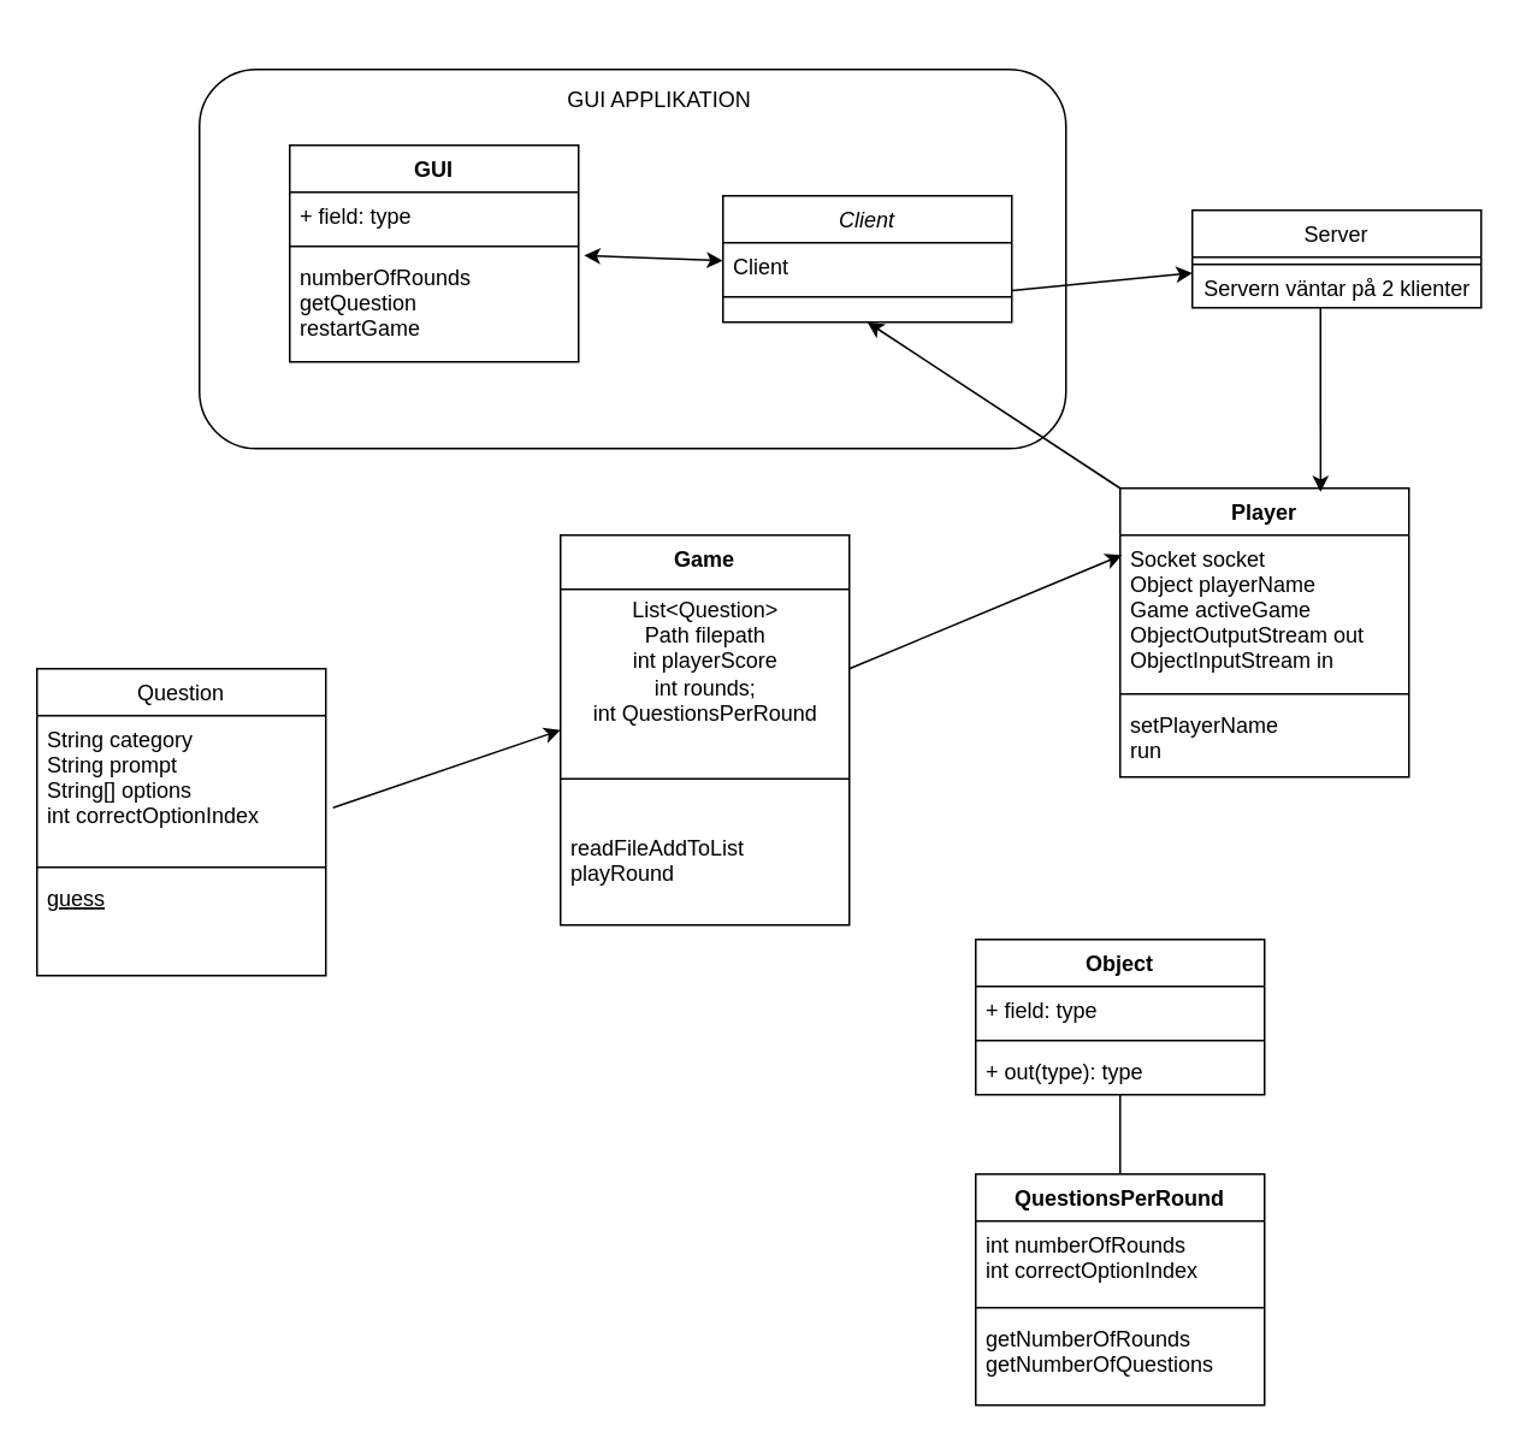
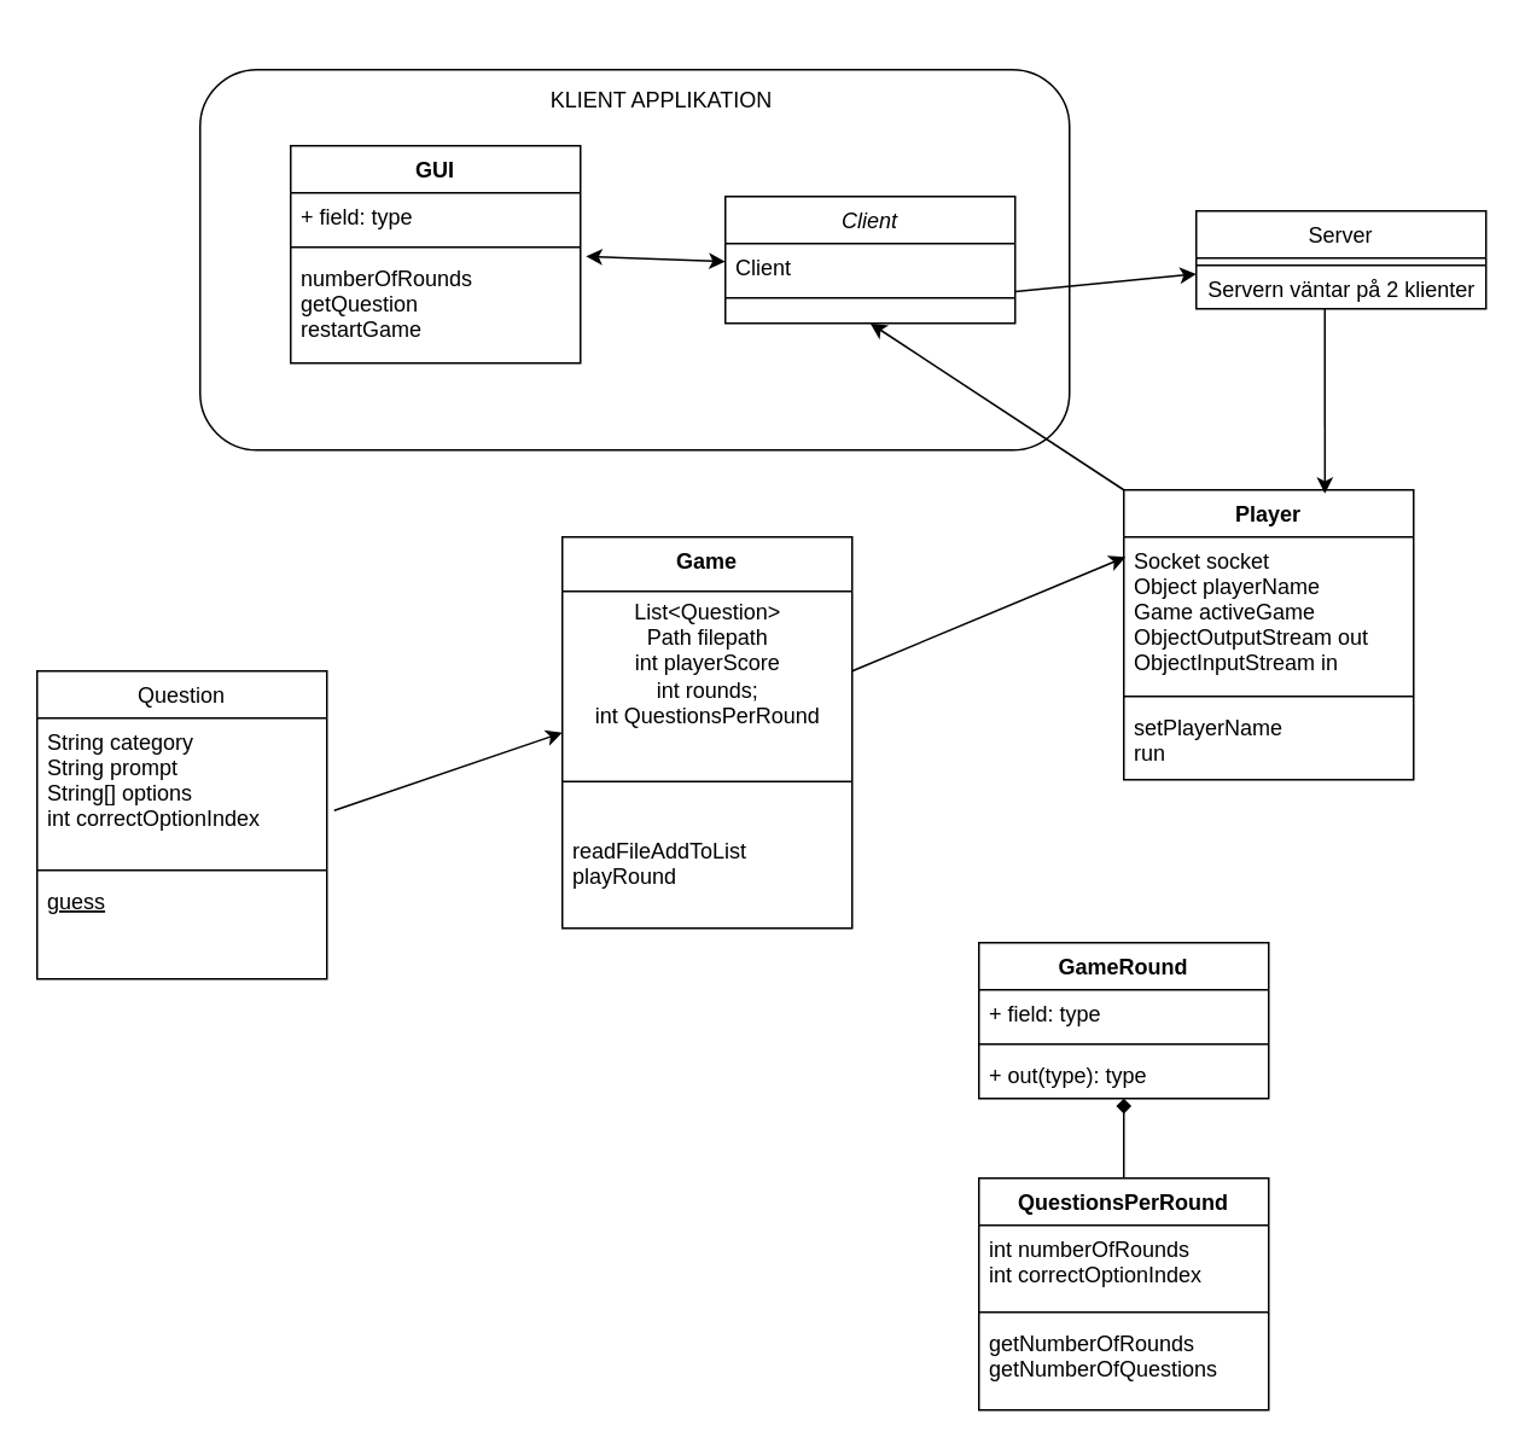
  <mxCell id="0" />
  <mxCell id="1" parent="0" />
  <mxCell id="2" value="" style="rounded=1;whiteSpace=wrap;html=1;" parent="1" vertex="1"><mxGeometry x="110" y="38" width="480" height="210" as="geometry" /></mxCell>
  <mxCell id="3" value="Client&#10;" style="swimlane;fontStyle=2;align=center;verticalAlign=top;childLayout=stackLayout;horizontal=1;startSize=26;horizontalStack=0;resizeParent=1;resizeLast=0;collapsible=1;marginBottom=0;rounded=0;shadow=0;strokeWidth=1;" parent="1" vertex="1"><mxGeometry x="400" y="108" width="160" height="70" as="geometry"><mxRectangle x="230" y="140" width="160" height="26" as="alternateBounds" /></mxGeometry></mxCell>
  <mxCell id="4" value="Client" style="text;align=left;verticalAlign=top;spacingLeft=4;spacingRight=4;overflow=hidden;rotatable=0;points=[[0,0.5],[1,0.5]];portConstraint=eastwest;" parent="3" vertex="1"><mxGeometry y="26" width="160" height="26" as="geometry" /></mxCell>
  <mxCell id="5" value="" style="line;html=1;strokeWidth=1;align=left;verticalAlign=middle;spacingTop=-1;spacingLeft=3;spacingRight=3;rotatable=0;labelPosition=right;points=[];portConstraint=eastwest;" parent="3" vertex="1"><mxGeometry y="52" width="160" height="8" as="geometry" /></mxCell>
  <mxCell id="6" value="Question&#10;" style="swimlane;fontStyle=0;align=center;verticalAlign=top;childLayout=stackLayout;horizontal=1;startSize=26;horizontalStack=0;resizeParent=1;resizeLast=0;collapsible=1;marginBottom=0;rounded=0;shadow=0;strokeWidth=1;" parent="1" vertex="1"><mxGeometry x="20" y="370" width="160" height="170" as="geometry"><mxRectangle x="130" y="380" width="160" height="26" as="alternateBounds" /></mxGeometry></mxCell>
  <mxCell id="7" value="String category&#10;String prompt&#10;String[] options&#10;int correctOptionIndex&#10;" style="text;strokeColor=none;fillColor=none;align=left;verticalAlign=top;spacingLeft=4;spacingRight=4;overflow=hidden;rotatable=0;points=[[0,0.5],[1,0.5]];portConstraint=eastwest;" parent="6" vertex="1"><mxGeometry y="26" width="160" height="80" as="geometry" /></mxCell>
  <mxCell id="8" value="" style="line;html=1;strokeWidth=1;align=left;verticalAlign=middle;spacingTop=-1;spacingLeft=3;spacingRight=3;rotatable=0;labelPosition=right;points=[];portConstraint=eastwest;" parent="6" vertex="1"><mxGeometry y="106" width="160" height="8" as="geometry" /></mxCell>
  <mxCell id="9" value="guess" style="text;align=left;verticalAlign=top;spacingLeft=4;spacingRight=4;overflow=hidden;rotatable=0;points=[[0,0.5],[1,0.5]];portConstraint=eastwest;fontStyle=4" parent="6" vertex="1"><mxGeometry y="114" width="160" height="26" as="geometry" /></mxCell>
  <mxCell id="10" value="Server&#10;" style="swimlane;fontStyle=0;align=center;verticalAlign=top;childLayout=stackLayout;horizontal=1;startSize=26;horizontalStack=0;resizeParent=1;resizeLast=0;collapsible=1;marginBottom=0;rounded=0;shadow=0;strokeWidth=1;" parent="1" vertex="1"><mxGeometry x="660" y="116" width="160" height="54" as="geometry"><mxRectangle x="550" y="140" width="160" height="26" as="alternateBounds" /></mxGeometry></mxCell>
  <mxCell id="11" value="" style="line;html=1;strokeWidth=1;align=left;verticalAlign=middle;spacingTop=-1;spacingLeft=3;spacingRight=3;rotatable=0;labelPosition=right;points=[];portConstraint=eastwest;" parent="10" vertex="1"><mxGeometry y="26" width="160" height="8" as="geometry" /></mxCell>
  <mxCell id="12" value="&lt;div&gt;Servern väntar på 2 klienter&lt;/div&gt;" style="text;html=1;align=center;verticalAlign=middle;resizable=0;points=[];autosize=1;" parent="10" vertex="1"><mxGeometry y="34" width="160" height="20" as="geometry" /></mxCell>
  <mxCell id="13" value="" style="endArrow=classic;html=1;entryX=0.006;entryY=0.131;entryDx=0;entryDy=0;entryPerimeter=0;" parent="1" target="20" edge="1"><mxGeometry width="50" height="50" relative="1" as="geometry"><mxPoint x="470" y="370" as="sourcePoint" /><mxPoint x="410" y="190" as="targetPoint" /><Array as="points" /></mxGeometry></mxCell>
  <mxCell id="14" value="Game" style="swimlane;fontStyle=1;align=center;verticalAlign=top;childLayout=stackLayout;horizontal=1;startSize=30;horizontalStack=0;resizeParent=1;resizeParentMax=0;resizeLast=0;collapsible=1;marginBottom=0;" parent="1" vertex="1"><mxGeometry x="310" y="296" width="160" height="216" as="geometry" /></mxCell>
  <mxCell id="15" value="&lt;div&gt;List&amp;lt;Question&amp;gt;&lt;/div&gt;&lt;div&gt;Path filepath&lt;/div&gt;&lt;div&gt;int playerScore&lt;/div&gt;&lt;div&gt;int rounds;&lt;/div&gt;&lt;div&gt;int QuestionsPerRound&lt;br&gt;&lt;/div&gt;" style="text;html=1;align=center;verticalAlign=middle;resizable=0;points=[];autosize=1;" parent="14" vertex="1"><mxGeometry y="30" width="160" height="80" as="geometry" /></mxCell>
  <mxCell id="16" value="" style="line;strokeWidth=1;fillColor=none;align=left;verticalAlign=middle;spacingTop=-1;spacingLeft=3;spacingRight=3;rotatable=0;labelPosition=right;points=[];portConstraint=eastwest;" parent="14" vertex="1"><mxGeometry y="110" width="160" height="50" as="geometry" /></mxCell>
  <mxCell id="17" value="readFileAddToList&#10;playRound&#10;" style="text;strokeColor=none;fillColor=none;align=left;verticalAlign=top;spacingLeft=4;spacingRight=4;overflow=hidden;rotatable=0;points=[[0,0.5],[1,0.5]];portConstraint=eastwest;" parent="14" vertex="1"><mxGeometry y="160" width="160" height="56" as="geometry" /></mxCell>
  <mxCell id="18" value="" style="endArrow=classic;html=1;exitX=1.025;exitY=0.638;exitDx=0;exitDy=0;exitPerimeter=0;entryX=0;entryY=0.5;entryDx=0;entryDy=0;" parent="1" source="7" target="14" edge="1"><mxGeometry width="50" height="50" relative="1" as="geometry"><mxPoint x="230" y="410" as="sourcePoint" /><mxPoint x="280" y="360" as="targetPoint" /></mxGeometry></mxCell>
  <mxCell id="19" value="Player&#10;" style="swimlane;fontStyle=1;align=center;verticalAlign=top;childLayout=stackLayout;horizontal=1;startSize=26;horizontalStack=0;resizeParent=1;resizeParentMax=0;resizeLast=0;collapsible=1;marginBottom=0;" parent="1" vertex="1"><mxGeometry x="620" y="270" width="160" height="160" as="geometry" /></mxCell>
  <mxCell id="20" value="Socket socket&#10;Object playerName&#10;Game activeGame&#10;ObjectOutputStream out&#10;ObjectInputStream in&#10;" style="text;strokeColor=none;fillColor=none;align=left;verticalAlign=top;spacingLeft=4;spacingRight=4;overflow=hidden;rotatable=0;points=[[0,0.5],[1,0.5]];portConstraint=eastwest;" parent="19" vertex="1"><mxGeometry y="26" width="160" height="84" as="geometry" /></mxCell>
  <mxCell id="21" value="" style="line;strokeWidth=1;fillColor=none;align=left;verticalAlign=middle;spacingTop=-1;spacingLeft=3;spacingRight=3;rotatable=0;labelPosition=right;points=[];portConstraint=eastwest;" parent="19" vertex="1"><mxGeometry y="110" width="160" height="8" as="geometry" /></mxCell>
  <mxCell id="22" value="setPlayerName&#10;run&#10;" style="text;strokeColor=none;fillColor=none;align=left;verticalAlign=top;spacingLeft=4;spacingRight=4;overflow=hidden;rotatable=0;points=[[0,0.5],[1,0.5]];portConstraint=eastwest;" parent="19" vertex="1"><mxGeometry y="118" width="160" height="42" as="geometry" /></mxCell>
  <mxCell id="23" value="" style="endArrow=classic;html=1;exitX=1;exitY=0.75;exitDx=0;exitDy=0;" parent="1" source="3" target="10" edge="1"><mxGeometry width="50" height="50" relative="1" as="geometry"><mxPoint x="680" y="170" as="sourcePoint" /><mxPoint x="730" y="120" as="targetPoint" /></mxGeometry></mxCell>
  <mxCell id="24" value="" style="endArrow=classic;html=1;entryX=0.694;entryY=0.013;entryDx=0;entryDy=0;entryPerimeter=0;" parent="1" target="19" edge="1"><mxGeometry width="50" height="50" relative="1" as="geometry"><mxPoint x="731" y="170" as="sourcePoint" /><mxPoint x="730" y="230" as="targetPoint" /></mxGeometry></mxCell>
  <mxCell id="25" value="GUI" style="swimlane;fontStyle=1;align=center;verticalAlign=top;childLayout=stackLayout;horizontal=1;startSize=26;horizontalStack=0;resizeParent=1;resizeParentMax=0;resizeLast=0;collapsible=1;marginBottom=0;" parent="1" vertex="1"><mxGeometry x="160" y="80" width="160" height="120" as="geometry" /></mxCell>
  <mxCell id="26" value="+ field: type" style="text;strokeColor=none;fillColor=none;align=left;verticalAlign=top;spacingLeft=4;spacingRight=4;overflow=hidden;rotatable=0;points=[[0,0.5],[1,0.5]];portConstraint=eastwest;" parent="25" vertex="1"><mxGeometry y="26" width="160" height="26" as="geometry" /></mxCell>
  <mxCell id="27" value="" style="line;strokeWidth=1;fillColor=none;align=left;verticalAlign=middle;spacingTop=-1;spacingLeft=3;spacingRight=3;rotatable=0;labelPosition=right;points=[];portConstraint=eastwest;" parent="25" vertex="1"><mxGeometry y="52" width="160" height="8" as="geometry" /></mxCell>
  <mxCell id="28" value="numberOfRounds&#10;getQuestion&#10;restartGame&#10;&#10;" style="text;strokeColor=none;fillColor=none;align=left;verticalAlign=top;spacingLeft=4;spacingRight=4;overflow=hidden;rotatable=0;points=[[0,0.5],[1,0.5]];portConstraint=eastwest;" parent="25" vertex="1"><mxGeometry y="60" width="160" height="60" as="geometry" /></mxCell>
  <mxCell id="29" value="" style="endArrow=classic;html=1;exitX=0;exitY=0;exitDx=0;exitDy=0;entryX=0.5;entryY=1;entryDx=0;entryDy=0;" parent="1" source="19" target="3" edge="1"><mxGeometry width="50" height="50" relative="1" as="geometry"><mxPoint x="540" y="260" as="sourcePoint" /><mxPoint x="590" y="210" as="targetPoint" /></mxGeometry></mxCell>
- <mxCell id="30" value="Object" style="swimlane;fontStyle=1;align=center;verticalAlign=top;childLayout=stackLayout;horizontal=1;startSize=26;horizontalStack=0;resizeParent=1;resizeParentMax=0;resizeLast=0;collapsible=1;marginBottom=0;" parent="1" vertex="1"><mxGeometry x="540" y="520" width="160" height="86" as="geometry" /></mxCell>
+ <mxCell id="30" value="GameRound" style="swimlane;fontStyle=1;align=center;verticalAlign=top;childLayout=stackLayout;horizontal=1;startSize=26;horizontalStack=0;resizeParent=1;resizeParentMax=0;resizeLast=0;collapsible=1;marginBottom=0;" parent="1" vertex="1"><mxGeometry x="540" y="520" width="160" height="86" as="geometry" /></mxCell>
  <mxCell id="31" value="+ field: type" style="text;strokeColor=none;fillColor=none;align=left;verticalAlign=top;spacingLeft=4;spacingRight=4;overflow=hidden;rotatable=0;points=[[0,0.5],[1,0.5]];portConstraint=eastwest;" parent="30" vertex="1"><mxGeometry y="26" width="160" height="26" as="geometry" /></mxCell>
  <mxCell id="32" value="" style="line;strokeWidth=1;fillColor=none;align=left;verticalAlign=middle;spacingTop=-1;spacingLeft=3;spacingRight=3;rotatable=0;labelPosition=right;points=[];portConstraint=eastwest;" parent="30" vertex="1"><mxGeometry y="52" width="160" height="8" as="geometry" /></mxCell>
  <mxCell id="33" value="+ out(type): type" style="text;strokeColor=none;fillColor=none;align=left;verticalAlign=top;spacingLeft=4;spacingRight=4;overflow=hidden;rotatable=0;points=[[0,0.5],[1,0.5]];portConstraint=eastwest;" parent="30" vertex="1"><mxGeometry y="60" width="160" height="26" as="geometry" /></mxCell>
  <mxCell id="34" value="" style="endArrow=classic;startArrow=classic;html=1;exitX=1.019;exitY=0.017;exitDx=0;exitDy=0;exitPerimeter=0;" parent="1" source="28" target="4" edge="1"><mxGeometry width="50" height="50" relative="1" as="geometry"><mxPoint x="333.04" y="144.02" as="sourcePoint" /><mxPoint x="358.207" y="80" as="targetPoint" /></mxGeometry></mxCell>
- <mxCell id="35" value="GUI APPLIKATION" style="text;html=1;strokeColor=none;fillColor=none;align=center;verticalAlign=middle;whiteSpace=wrap;rounded=0;" parent="1" vertex="1"><mxGeometry x="300" y="20" width="130" height="70" as="geometry" /></mxCell>
+ <mxCell id="35" value="KLIENT APPLIKATION" style="text;html=1;strokeColor=none;fillColor=none;align=center;verticalAlign=middle;whiteSpace=wrap;rounded=0;" parent="1" vertex="1"><mxGeometry x="300" y="20" width="130" height="70" as="geometry" /></mxCell>
  <mxCell id="36" value="QuestionsPerRound" style="swimlane;fontStyle=1;align=center;verticalAlign=top;childLayout=stackLayout;horizontal=1;startSize=26;horizontalStack=0;resizeParent=1;resizeParentMax=0;resizeLast=0;collapsible=1;marginBottom=0;" vertex="1" parent="1"><mxGeometry x="540" y="650" width="160" height="128" as="geometry" /></mxCell>
  <mxCell id="37" value="int numberOfRounds&#10;int correctOptionIndex" style="text;strokeColor=none;fillColor=none;align=left;verticalAlign=top;spacingLeft=4;spacingRight=4;overflow=hidden;rotatable=0;points=[[0,0.5],[1,0.5]];portConstraint=eastwest;" vertex="1" parent="36"><mxGeometry y="26" width="160" height="44" as="geometry" /></mxCell>
  <mxCell id="38" value="" style="line;strokeWidth=1;fillColor=none;align=left;verticalAlign=middle;spacingTop=-1;spacingLeft=3;spacingRight=3;rotatable=0;labelPosition=right;points=[];portConstraint=eastwest;" vertex="1" parent="36"><mxGeometry y="70" width="160" height="8" as="geometry" /></mxCell>
  <mxCell id="39" value="getNumberOfRounds&#10;getNumberOfQuestions" style="text;strokeColor=none;fillColor=none;align=left;verticalAlign=top;spacingLeft=4;spacingRight=4;overflow=hidden;rotatable=0;points=[[0,0.5],[1,0.5]];portConstraint=eastwest;" vertex="1" parent="36"><mxGeometry y="78" width="160" height="50" as="geometry" /></mxCell>
- <mxCell id="40" value="" style="endArrow=none;html=1;exitX=0.5;exitY=0;exitDx=0;exitDy=0;" edge="1" parent="1" source="36" target="33"><mxGeometry width="50" height="50" relative="1" as="geometry"><mxPoint x="612" y="640" as="sourcePoint" /><mxPoint x="630" y="600" as="targetPoint" /></mxGeometry></mxCell>
+ <mxCell id="40" value="" style="endArrow=diamond;html=1;exitX=0.5;exitY=0;exitDx=0;exitDy=0;" edge="1" parent="1" source="36" target="33"><mxGeometry width="50" height="50" relative="1" as="geometry"><mxPoint x="612" y="640" as="sourcePoint" /><mxPoint x="630" y="600" as="targetPoint" /></mxGeometry></mxCell>
